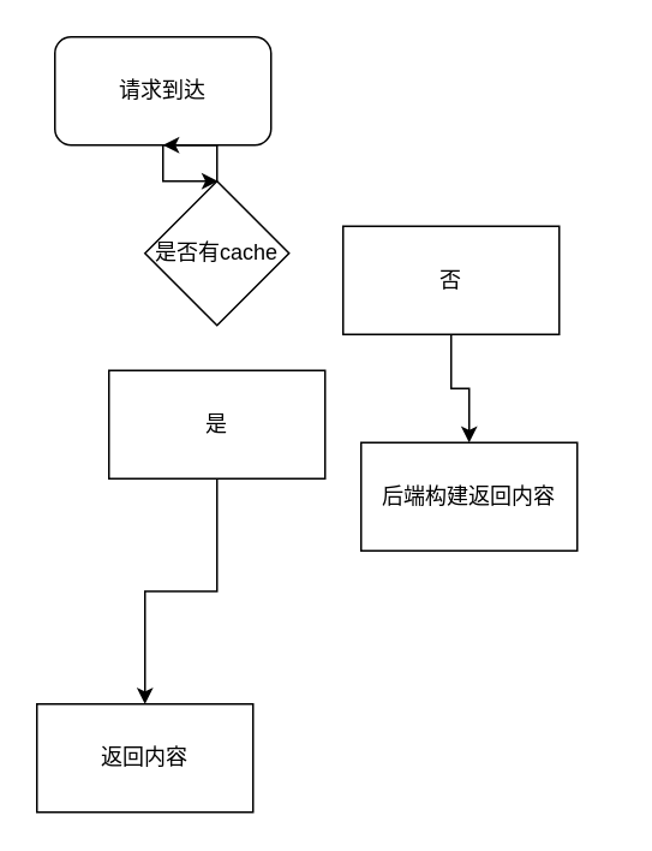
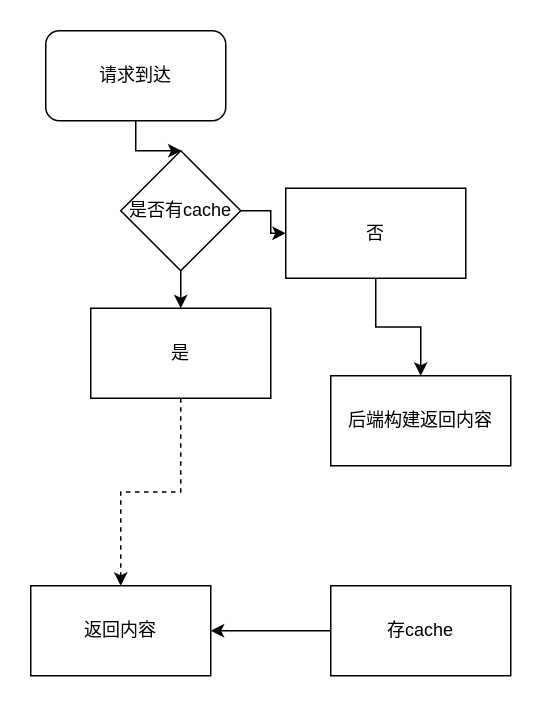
  <mxCell id="0" />
  <mxCell id="1" parent="0" />
  <mxCell id="2" style="edgeStyle=orthogonalEdgeStyle;rounded=0;orthogonalLoop=1;jettySize=auto;html=1;" edge="1" parent="1" source="3"><mxGeometry relative="1" as="geometry"><mxPoint x="120" y="100" as="targetPoint" /></mxGeometry></mxCell>
  <mxCell id="3" value="请求到达" style="rounded=1;whiteSpace=wrap;html=1;" vertex="1" parent="1"><mxGeometry x="30" y="20" width="120" height="60" as="geometry" /></mxCell>
- <mxCell id="4" value="" style="edgeStyle=orthogonalEdgeStyle;rounded=0;orthogonalLoop=1;jettySize=auto;html=1;" edge="1" parent="1" source="6" target="3"><mxGeometry relative="1" as="geometry" /></mxCell>
+ <mxCell id="4" value="" style="edgeStyle=orthogonalEdgeStyle;rounded=0;orthogonalLoop=1;jettySize=auto;html=1;" edge="1" parent="1" source="6" target="8"><mxGeometry relative="1" as="geometry" /></mxCell>
+ <mxCell id="5" value="" style="edgeStyle=orthogonalEdgeStyle;rounded=0;orthogonalLoop=1;jettySize=auto;html=1;" edge="1" parent="1" source="6" target="14"><mxGeometry relative="1" as="geometry" /></mxCell>
  <mxCell id="6" value="是否有cache" style="rhombus;whiteSpace=wrap;html=1;" vertex="1" parent="1"><mxGeometry x="80" y="100" width="80" height="80" as="geometry" /></mxCell>
  <mxCell id="7" value="" style="edgeStyle=orthogonalEdgeStyle;rounded=0;orthogonalLoop=1;jettySize=auto;html=1;" edge="1" parent="1" source="8" target="9"><mxGeometry relative="1" as="geometry" /></mxCell>
  <mxCell id="8" value="否" style="whiteSpace=wrap;html=1;" vertex="1" parent="1"><mxGeometry x="190" y="125" width="120" height="60" as="geometry" /></mxCell>
- <mxCell id="9" value="后端构建返回内容" style="whiteSpace=wrap;html=1;" vertex="1" parent="1"><mxGeometry x="200" y="245" width="120" height="60" as="geometry" /></mxCell>
+ <mxCell id="9" value="后端构建返回内容" style="whiteSpace=wrap;html=1;" vertex="1" parent="1"><mxGeometry x="220" y="250" width="120" height="60" as="geometry" /></mxCell>
+ <mxCell id="10" value="" style="edgeStyle=orthogonalEdgeStyle;rounded=0;orthogonalLoop=1;jettySize=auto;html=1;" edge="1" parent="1" source="11" target="12"><mxGeometry relative="1" as="geometry" /></mxCell>
+ <mxCell id="11" value="存cache" style="whiteSpace=wrap;html=1;" vertex="1" parent="1"><mxGeometry x="220" y="390" width="120" height="60" as="geometry" /></mxCell>
  <mxCell id="12" value="返回内容" style="whiteSpace=wrap;html=1;" vertex="1" parent="1"><mxGeometry x="20" y="390" width="120" height="60" as="geometry" /></mxCell>
- <mxCell id="13" style="edgeStyle=orthogonalEdgeStyle;rounded=0;orthogonalLoop=1;jettySize=auto;html=1;entryX=0.5;entryY=0;entryDx=0;entryDy=0;" edge="1" parent="1" source="14" target="12"><mxGeometry relative="1" as="geometry" /></mxCell>
+ <mxCell id="13" style="edgeStyle=orthogonalEdgeStyle;rounded=0;orthogonalLoop=1;jettySize=auto;html=1;entryX=0.5;entryY=0;entryDx=0;entryDy=0;dashed=1;" edge="1" parent="1" source="14" target="12"><mxGeometry relative="1" as="geometry" /></mxCell>
  <mxCell id="14" value="是" style="whiteSpace=wrap;html=1;" vertex="1" parent="1"><mxGeometry x="60" y="205" width="120" height="60" as="geometry" /></mxCell>
